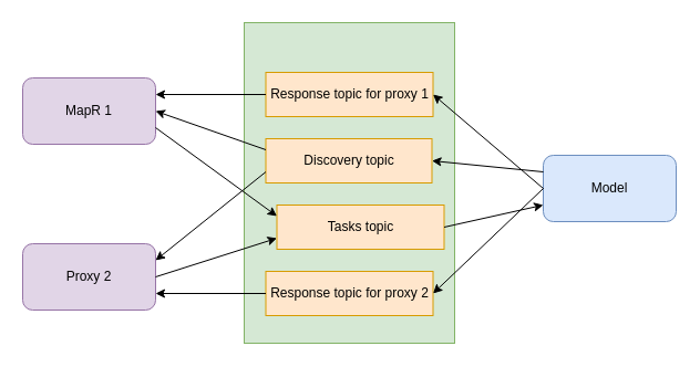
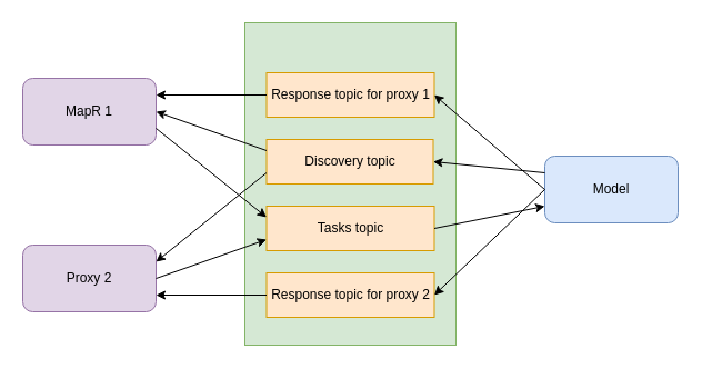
  <mxCell id="0" />
  <mxCell id="1" parent="0" />
  <mxCell id="2" value="MapR 1" style="rounded=1;whiteSpace=wrap;html=1;fillColor=#e1d5e7;strokeColor=#9673a6;" vertex="1" parent="1"><mxGeometry x="20" y="70" width="120" height="60" as="geometry" /></mxCell>
  <mxCell id="3" value="Model" style="rounded=1;whiteSpace=wrap;html=1;fillColor=#dae8fc;strokeColor=#6c8ebf;" vertex="1" parent="1"><mxGeometry x="490" y="140" width="120" height="60" as="geometry" /></mxCell>
  <mxCell id="4" value="" style="rounded=0;whiteSpace=wrap;html=1;fillColor=#d5e8d4;strokeColor=#82b366;" vertex="1" parent="1"><mxGeometry x="220" y="20" width="190" height="290" as="geometry" /></mxCell>
  <mxCell id="5" value="Discovery topic" style="rounded=0;whiteSpace=wrap;html=1;fillColor=#ffe6cc;strokeColor=#d79b00;" vertex="1" parent="1"><mxGeometry x="239.5" y="125" width="150" height="40" as="geometry" /></mxCell>
  <mxCell id="6" value="Proxy 2" style="rounded=1;whiteSpace=wrap;html=1;fillColor=#e1d5e7;strokeColor=#9673a6;" vertex="1" parent="1"><mxGeometry x="20" y="220" width="120" height="60" as="geometry" /></mxCell>
- <mxCell id="7" value="Tasks topic" style="rounded=0;whiteSpace=wrap;html=1;fillColor=#ffe6cc;strokeColor=#d79b00;" vertex="1" parent="1"><mxGeometry x="249.5" y="185" width="151" height="40" as="geometry" /></mxCell>
+ <mxCell id="7" value="Tasks topic" style="rounded=0;whiteSpace=wrap;html=1;fillColor=#ffe6cc;strokeColor=#d79b00;" vertex="1" parent="1"><mxGeometry x="239.5" y="185" width="151" height="40" as="geometry" /></mxCell>
  <mxCell id="8" value="Response topic for proxy 1" style="rounded=0;whiteSpace=wrap;html=1;fillColor=#ffe6cc;strokeColor=#d79b00;" vertex="1" parent="1"><mxGeometry x="239.5" y="65" width="151" height="40" as="geometry" /></mxCell>
  <mxCell id="9" value="Response topic for proxy 2" style="rounded=0;whiteSpace=wrap;html=1;fillColor=#ffe6cc;strokeColor=#d79b00;" vertex="1" parent="1"><mxGeometry x="239.5" y="245" width="151" height="40" as="geometry" /></mxCell>
  <mxCell id="10" value="" style="endArrow=classic;html=1;entryX=0;entryY=0.25;entryDx=0;entryDy=0;exitX=1;exitY=0.75;exitDx=0;exitDy=0;" edge="1" parent="1" source="2" target="7"><mxGeometry width="50" height="50" relative="1" as="geometry"><mxPoint x="120" y="200" as="sourcePoint" /><mxPoint x="170" y="150" as="targetPoint" /></mxGeometry></mxCell>
  <mxCell id="11" value="" style="endArrow=classic;html=1;entryX=0;entryY=0.75;entryDx=0;entryDy=0;exitX=1;exitY=0.5;exitDx=0;exitDy=0;" edge="1" parent="1" source="6" target="7"><mxGeometry width="50" height="50" relative="1" as="geometry"><mxPoint x="70" y="380" as="sourcePoint" /><mxPoint x="120" y="330" as="targetPoint" /></mxGeometry></mxCell>
  <mxCell id="12" value="" style="endArrow=classic;html=1;entryX=1;entryY=0.25;entryDx=0;entryDy=0;exitX=0;exitY=0.75;exitDx=0;exitDy=0;" edge="1" parent="1" source="5" target="6"><mxGeometry width="50" height="50" relative="1" as="geometry"><mxPoint x="120" y="210" as="sourcePoint" /><mxPoint x="70" y="180" as="targetPoint" /></mxGeometry></mxCell>
  <mxCell id="13" value="" style="endArrow=classic;html=1;exitX=0;exitY=0.25;exitDx=0;exitDy=0;entryX=1;entryY=0.5;entryDx=0;entryDy=0;" edge="1" parent="1" source="5" target="2"><mxGeometry width="50" height="50" relative="1" as="geometry"><mxPoint x="140" y="0" as="sourcePoint" /><mxPoint x="190" y="-50" as="targetPoint" /></mxGeometry></mxCell>
  <mxCell id="14" value="" style="endArrow=classic;html=1;exitX=0;exitY=0.5;exitDx=0;exitDy=0;entryX=1;entryY=0.25;entryDx=0;entryDy=0;" edge="1" parent="1" source="8" target="2"><mxGeometry width="50" height="50" relative="1" as="geometry"><mxPoint x="150" y="70" as="sourcePoint" /><mxPoint x="200" y="20" as="targetPoint" /></mxGeometry></mxCell>
  <mxCell id="15" value="" style="endArrow=classic;html=1;exitX=0;exitY=0.5;exitDx=0;exitDy=0;entryX=1;entryY=0.75;entryDx=0;entryDy=0;" edge="1" parent="1" source="9" target="6"><mxGeometry width="50" height="50" relative="1" as="geometry"><mxPoint x="150" y="370" as="sourcePoint" /><mxPoint x="200" y="320" as="targetPoint" /></mxGeometry></mxCell>
  <mxCell id="16" value="" style="endArrow=classic;html=1;exitX=1;exitY=0.5;exitDx=0;exitDy=0;entryX=0;entryY=0.75;entryDx=0;entryDy=0;" edge="1" parent="1" source="7" target="3"><mxGeometry width="50" height="50" relative="1" as="geometry"><mxPoint x="430" y="230" as="sourcePoint" /><mxPoint x="480" y="180" as="targetPoint" /></mxGeometry></mxCell>
  <mxCell id="17" value="" style="endArrow=classic;html=1;exitX=0;exitY=0.5;exitDx=0;exitDy=0;entryX=1;entryY=0.5;entryDx=0;entryDy=0;" edge="1" parent="1" source="3" target="8"><mxGeometry width="50" height="50" relative="1" as="geometry"><mxPoint x="510" y="220" as="sourcePoint" /><mxPoint x="560" y="170" as="targetPoint" /></mxGeometry></mxCell>
  <mxCell id="18" value="" style="endArrow=classic;html=1;exitX=0;exitY=0.25;exitDx=0;exitDy=0;entryX=1;entryY=0.5;entryDx=0;entryDy=0;" edge="1" parent="1" source="3" target="5"><mxGeometry width="50" height="50" relative="1" as="geometry"><mxPoint x="510" y="220" as="sourcePoint" /><mxPoint x="560" y="170" as="targetPoint" /></mxGeometry></mxCell>
  <mxCell id="19" value="" style="endArrow=classic;html=1;exitX=0;exitY=0.5;exitDx=0;exitDy=0;entryX=1;entryY=0.5;entryDx=0;entryDy=0;" edge="1" parent="1" source="3" target="9"><mxGeometry width="50" height="50" relative="1" as="geometry"><mxPoint x="540" y="200" as="sourcePoint" /><mxPoint x="590" y="150" as="targetPoint" /></mxGeometry></mxCell>
